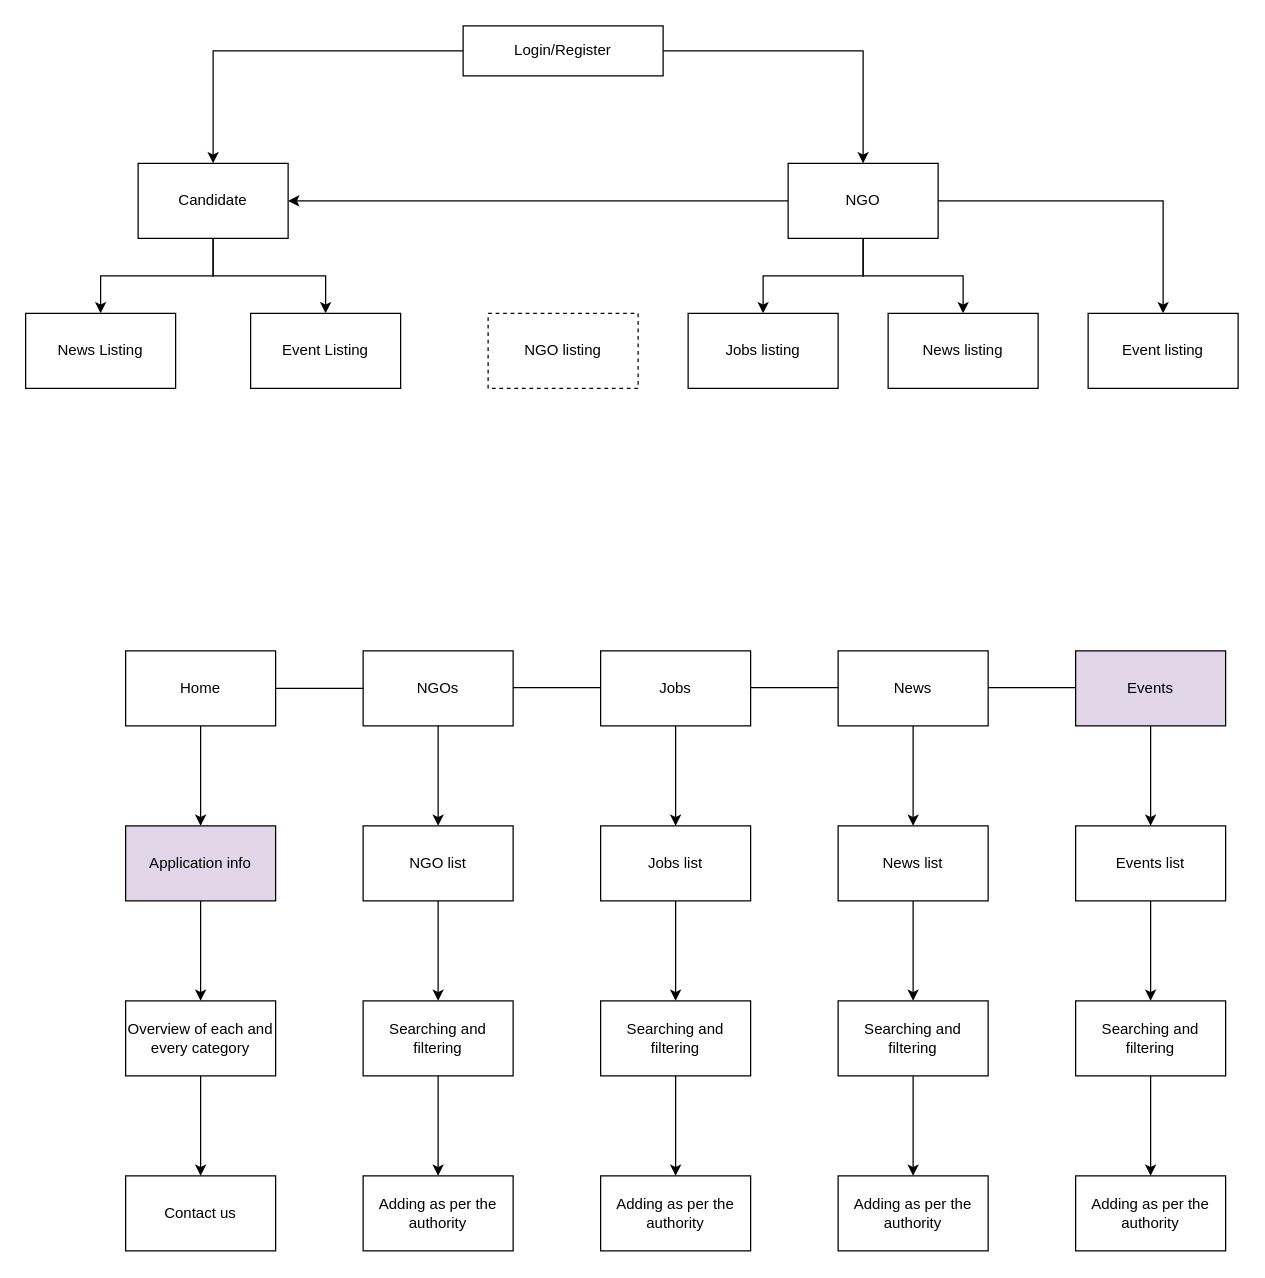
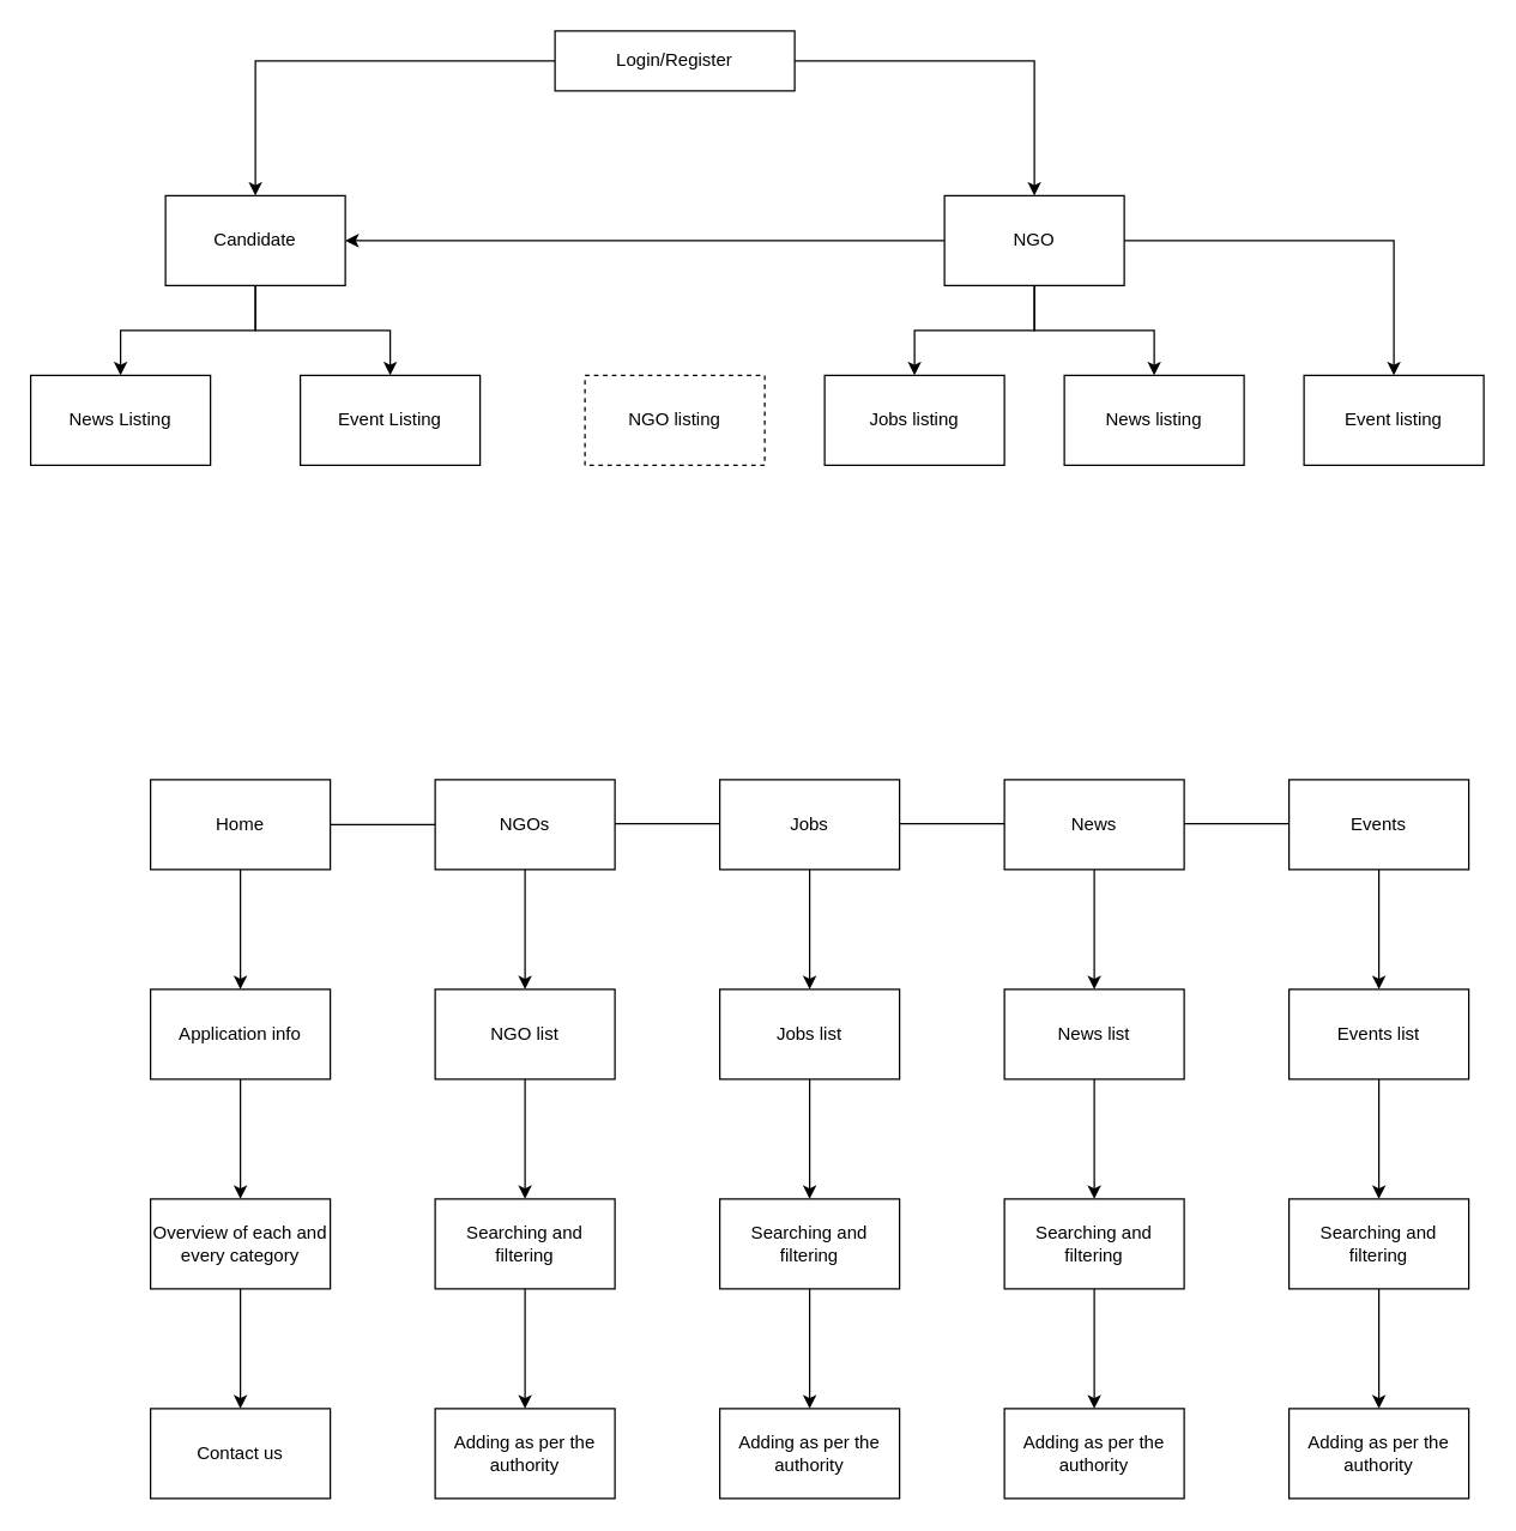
  <mxCell id="0" />
  <mxCell id="1" parent="0" />
  <mxCell id="2" style="edgeStyle=orthogonalEdgeStyle;rounded=0;orthogonalLoop=1;jettySize=auto;html=1;entryX=0.5;entryY=0;entryDx=0;entryDy=0;" edge="1" parent="1" source="4" target="12"><mxGeometry relative="1" as="geometry" /></mxCell>
  <mxCell id="3" style="edgeStyle=orthogonalEdgeStyle;rounded=0;orthogonalLoop=1;jettySize=auto;html=1;exitX=1;exitY=0.5;exitDx=0;exitDy=0;entryX=0.5;entryY=0;entryDx=0;entryDy=0;" edge="1" parent="1" source="4" target="9"><mxGeometry relative="1" as="geometry" /></mxCell>
  <mxCell id="4" value="Login/Register" style="rounded=0;whiteSpace=wrap;html=1;" vertex="1" parent="1"><mxGeometry x="370" y="20" width="160" height="40" as="geometry" /></mxCell>
  <mxCell id="5" style="edgeStyle=orthogonalEdgeStyle;rounded=0;orthogonalLoop=1;jettySize=auto;html=1;exitX=0;exitY=0.5;exitDx=0;exitDy=0;" edge="1" parent="1" source="9" target="12"><mxGeometry relative="1" as="geometry" /></mxCell>
  <mxCell id="6" style="edgeStyle=orthogonalEdgeStyle;rounded=0;orthogonalLoop=1;jettySize=auto;html=1;exitX=0.5;exitY=1;exitDx=0;exitDy=0;entryX=0.5;entryY=0;entryDx=0;entryDy=0;" edge="1" parent="1" source="9" target="16"><mxGeometry relative="1" as="geometry" /></mxCell>
  <mxCell id="7" style="edgeStyle=orthogonalEdgeStyle;rounded=0;orthogonalLoop=1;jettySize=auto;html=1;exitX=0.5;exitY=1;exitDx=0;exitDy=0;entryX=0.5;entryY=0;entryDx=0;entryDy=0;" edge="1" parent="1" source="9" target="17"><mxGeometry relative="1" as="geometry" /></mxCell>
  <mxCell id="8" style="edgeStyle=orthogonalEdgeStyle;rounded=0;orthogonalLoop=1;jettySize=auto;html=1;exitX=1;exitY=0.5;exitDx=0;exitDy=0;entryX=0.5;entryY=0;entryDx=0;entryDy=0;" edge="1" parent="1" source="9" target="18"><mxGeometry relative="1" as="geometry" /></mxCell>
  <mxCell id="9" value="NGO" style="rounded=0;whiteSpace=wrap;html=1;" vertex="1" parent="1"><mxGeometry x="630" y="130" width="120" height="60" as="geometry" /></mxCell>
  <mxCell id="10" style="edgeStyle=orthogonalEdgeStyle;rounded=0;orthogonalLoop=1;jettySize=auto;html=1;" edge="1" parent="1" source="12" target="13"><mxGeometry relative="1" as="geometry" /></mxCell>
  <mxCell id="11" style="edgeStyle=orthogonalEdgeStyle;rounded=0;orthogonalLoop=1;jettySize=auto;html=1;exitX=0.5;exitY=1;exitDx=0;exitDy=0;entryX=0.5;entryY=0;entryDx=0;entryDy=0;" edge="1" parent="1" source="12" target="14"><mxGeometry relative="1" as="geometry" /></mxCell>
  <mxCell id="12" value="Candidate" style="rounded=0;whiteSpace=wrap;html=1;" vertex="1" parent="1"><mxGeometry x="110" y="130" width="120" height="60" as="geometry" /></mxCell>
  <mxCell id="13" value="News Listing" style="rounded=0;whiteSpace=wrap;html=1;" vertex="1" parent="1"><mxGeometry x="20" y="250" width="120" height="60" as="geometry" /></mxCell>
  <mxCell id="14" value="Event Listing" style="rounded=0;whiteSpace=wrap;html=1;" vertex="1" parent="1"><mxGeometry x="200" y="250" width="120" height="60" as="geometry" /></mxCell>
  <mxCell id="15" value="NGO listing" style="rounded=0;whiteSpace=wrap;html=1;dashed=1;" vertex="1" parent="1"><mxGeometry x="390" y="250" width="120" height="60" as="geometry" /></mxCell>
  <mxCell id="16" value="Jobs listing" style="rounded=0;whiteSpace=wrap;html=1;" vertex="1" parent="1"><mxGeometry x="550" y="250" width="120" height="60" as="geometry" /></mxCell>
  <mxCell id="17" value="News listing" style="rounded=0;whiteSpace=wrap;html=1;" vertex="1" parent="1"><mxGeometry x="710" y="250" width="120" height="60" as="geometry" /></mxCell>
  <mxCell id="18" value="Event listing" style="rounded=0;whiteSpace=wrap;html=1;" vertex="1" parent="1"><mxGeometry x="870" y="250" width="120" height="60" as="geometry" /></mxCell>
  <mxCell id="19" value="" style="edgeStyle=orthogonalEdgeStyle;rounded=0;orthogonalLoop=1;jettySize=auto;html=1;" edge="1" parent="1" source="20" target="38"><mxGeometry relative="1" as="geometry" /></mxCell>
  <mxCell id="20" value="News" style="rounded=0;whiteSpace=wrap;html=1;" vertex="1" parent="1"><mxGeometry x="670" y="520" width="120" height="60" as="geometry" /></mxCell>
  <mxCell id="21" value="" style="edgeStyle=orthogonalEdgeStyle;rounded=0;orthogonalLoop=1;jettySize=auto;html=1;" edge="1" parent="1" source="22" target="36"><mxGeometry relative="1" as="geometry" /></mxCell>
  <mxCell id="22" value="Jobs" style="rounded=0;whiteSpace=wrap;html=1;" vertex="1" parent="1"><mxGeometry x="480" y="520" width="120" height="60" as="geometry" /></mxCell>
  <mxCell id="23" value="" style="edgeStyle=orthogonalEdgeStyle;rounded=0;orthogonalLoop=1;jettySize=auto;html=1;" edge="1" parent="1" source="24" target="32"><mxGeometry relative="1" as="geometry" /></mxCell>
  <mxCell id="24" value="NGOs" style="rounded=0;whiteSpace=wrap;html=1;" vertex="1" parent="1"><mxGeometry x="290" y="520" width="120" height="60" as="geometry" /></mxCell>
  <mxCell id="25" value="" style="edgeStyle=orthogonalEdgeStyle;rounded=0;orthogonalLoop=1;jettySize=auto;html=1;" edge="1" parent="1" source="26" target="30"><mxGeometry relative="1" as="geometry" /></mxCell>
  <mxCell id="26" value="Home" style="rounded=0;whiteSpace=wrap;html=1;" vertex="1" parent="1"><mxGeometry x="100" y="520" width="120" height="60" as="geometry" /></mxCell>
  <mxCell id="27" value="" style="edgeStyle=orthogonalEdgeStyle;rounded=0;orthogonalLoop=1;jettySize=auto;html=1;" edge="1" parent="1" source="28" target="40"><mxGeometry relative="1" as="geometry" /></mxCell>
- <mxCell id="28" value="Events" style="rounded=0;whiteSpace=wrap;html=1;fillColor=#e1d5e7;" vertex="1" parent="1"><mxGeometry x="860" y="520" width="120" height="60" as="geometry" /></mxCell>
+ <mxCell id="28" value="Events" style="rounded=0;whiteSpace=wrap;html=1;" vertex="1" parent="1"><mxGeometry x="860" y="520" width="120" height="60" as="geometry" /></mxCell>
  <mxCell id="29" value="" style="edgeStyle=orthogonalEdgeStyle;rounded=0;orthogonalLoop=1;jettySize=auto;html=1;" edge="1" parent="1" source="30" target="48"><mxGeometry relative="1" as="geometry" /></mxCell>
- <mxCell id="30" value="Application info" style="rounded=0;whiteSpace=wrap;html=1;fillColor=#e1d5e7;" vertex="1" parent="1"><mxGeometry x="100" y="660" width="120" height="60" as="geometry" /></mxCell>
+ <mxCell id="30" value="Application info" style="rounded=0;whiteSpace=wrap;html=1;" vertex="1" parent="1"><mxGeometry x="100" y="660" width="120" height="60" as="geometry" /></mxCell>
  <mxCell id="31" value="" style="edgeStyle=orthogonalEdgeStyle;rounded=0;orthogonalLoop=1;jettySize=auto;html=1;" edge="1" parent="1" source="32" target="34"><mxGeometry relative="1" as="geometry" /></mxCell>
  <mxCell id="32" value="NGO list" style="rounded=0;whiteSpace=wrap;html=1;" vertex="1" parent="1"><mxGeometry x="290" y="660" width="120" height="60" as="geometry" /></mxCell>
  <mxCell id="33" value="" style="edgeStyle=orthogonalEdgeStyle;rounded=0;orthogonalLoop=1;jettySize=auto;html=1;" edge="1" parent="1" source="34" target="54"><mxGeometry relative="1" as="geometry" /></mxCell>
  <mxCell id="34" value="Searching and filtering" style="rounded=0;whiteSpace=wrap;html=1;" vertex="1" parent="1"><mxGeometry x="290" y="800" width="120" height="60" as="geometry" /></mxCell>
  <mxCell id="35" value="" style="edgeStyle=orthogonalEdgeStyle;rounded=0;orthogonalLoop=1;jettySize=auto;html=1;" edge="1" parent="1" source="36" target="42"><mxGeometry relative="1" as="geometry" /></mxCell>
  <mxCell id="36" value="Jobs list" style="rounded=0;whiteSpace=wrap;html=1;" vertex="1" parent="1"><mxGeometry x="480" y="660" width="120" height="60" as="geometry" /></mxCell>
  <mxCell id="37" value="" style="edgeStyle=orthogonalEdgeStyle;rounded=0;orthogonalLoop=1;jettySize=auto;html=1;" edge="1" parent="1" source="38" target="44"><mxGeometry relative="1" as="geometry" /></mxCell>
  <mxCell id="38" value="News list" style="rounded=0;whiteSpace=wrap;html=1;" vertex="1" parent="1"><mxGeometry x="670" y="660" width="120" height="60" as="geometry" /></mxCell>
  <mxCell id="39" value="" style="edgeStyle=orthogonalEdgeStyle;rounded=0;orthogonalLoop=1;jettySize=auto;html=1;" edge="1" parent="1" source="40" target="46"><mxGeometry relative="1" as="geometry" /></mxCell>
  <mxCell id="40" value="Events list" style="rounded=0;whiteSpace=wrap;html=1;" vertex="1" parent="1"><mxGeometry x="860" y="660" width="120" height="60" as="geometry" /></mxCell>
  <mxCell id="41" style="edgeStyle=orthogonalEdgeStyle;rounded=0;orthogonalLoop=1;jettySize=auto;html=1;exitX=0.5;exitY=1;exitDx=0;exitDy=0;entryX=0.5;entryY=0;entryDx=0;entryDy=0;" edge="1" parent="1" source="42" target="57"><mxGeometry relative="1" as="geometry" /></mxCell>
  <mxCell id="42" value="Searching and filtering" style="rounded=0;whiteSpace=wrap;html=1;" vertex="1" parent="1"><mxGeometry x="480" y="800" width="120" height="60" as="geometry" /></mxCell>
  <mxCell id="43" style="edgeStyle=orthogonalEdgeStyle;rounded=0;orthogonalLoop=1;jettySize=auto;html=1;exitX=0.5;exitY=1;exitDx=0;exitDy=0;entryX=0.5;entryY=0;entryDx=0;entryDy=0;" edge="1" parent="1" source="44" target="55"><mxGeometry relative="1" as="geometry" /></mxCell>
  <mxCell id="44" value="Searching and filtering" style="rounded=0;whiteSpace=wrap;html=1;" vertex="1" parent="1"><mxGeometry x="670" y="800" width="120" height="60" as="geometry" /></mxCell>
  <mxCell id="45" style="edgeStyle=orthogonalEdgeStyle;rounded=0;orthogonalLoop=1;jettySize=auto;html=1;exitX=0.5;exitY=1;exitDx=0;exitDy=0;entryX=0.5;entryY=0;entryDx=0;entryDy=0;" edge="1" parent="1" source="46" target="56"><mxGeometry relative="1" as="geometry" /></mxCell>
  <mxCell id="46" value="Searching and filtering" style="rounded=0;whiteSpace=wrap;html=1;" vertex="1" parent="1"><mxGeometry x="860" y="800" width="120" height="60" as="geometry" /></mxCell>
  <mxCell id="47" value="" style="edgeStyle=orthogonalEdgeStyle;rounded=0;orthogonalLoop=1;jettySize=auto;html=1;" edge="1" parent="1" source="48" target="49"><mxGeometry relative="1" as="geometry" /></mxCell>
  <mxCell id="48" value="Overview of each and every category" style="rounded=0;whiteSpace=wrap;html=1;" vertex="1" parent="1"><mxGeometry x="100" y="800" width="120" height="60" as="geometry" /></mxCell>
  <mxCell id="49" value="Contact us" style="rounded=0;whiteSpace=wrap;html=1;" vertex="1" parent="1"><mxGeometry x="100" y="940" width="120" height="60" as="geometry" /></mxCell>
  <mxCell id="50" value="" style="endArrow=none;html=1;rounded=0;exitX=1;exitY=0.5;exitDx=0;exitDy=0;entryX=0;entryY=0.5;entryDx=0;entryDy=0;" edge="1" parent="1" source="26" target="24"><mxGeometry width="50" height="50" relative="1" as="geometry"><mxPoint x="410" y="770" as="sourcePoint" /><mxPoint x="460" y="720" as="targetPoint" /></mxGeometry></mxCell>
  <mxCell id="51" value="" style="endArrow=none;html=1;rounded=0;exitX=1;exitY=0.5;exitDx=0;exitDy=0;entryX=0;entryY=0.5;entryDx=0;entryDy=0;" edge="1" parent="1"><mxGeometry width="50" height="50" relative="1" as="geometry"><mxPoint x="410" y="549.44" as="sourcePoint" /><mxPoint x="480" y="549.44" as="targetPoint" /><Array as="points"><mxPoint x="440" y="549.44" /></Array></mxGeometry></mxCell>
  <mxCell id="52" value="" style="endArrow=none;html=1;rounded=0;exitX=1;exitY=0.5;exitDx=0;exitDy=0;entryX=0;entryY=0.5;entryDx=0;entryDy=0;" edge="1" parent="1"><mxGeometry width="50" height="50" relative="1" as="geometry"><mxPoint x="600" y="549.44" as="sourcePoint" /><mxPoint x="670" y="549.44" as="targetPoint" /></mxGeometry></mxCell>
  <mxCell id="53" value="" style="endArrow=none;html=1;rounded=0;exitX=1;exitY=0.5;exitDx=0;exitDy=0;entryX=0;entryY=0.5;entryDx=0;entryDy=0;" edge="1" parent="1"><mxGeometry width="50" height="50" relative="1" as="geometry"><mxPoint x="790" y="549.44" as="sourcePoint" /><mxPoint x="860" y="549.44" as="targetPoint" /></mxGeometry></mxCell>
  <mxCell id="54" value="Adding as per the authority" style="rounded=0;whiteSpace=wrap;html=1;" vertex="1" parent="1"><mxGeometry x="290" y="940" width="120" height="60" as="geometry" /></mxCell>
  <mxCell id="55" value="Adding as per the authority" style="rounded=0;whiteSpace=wrap;html=1;" vertex="1" parent="1"><mxGeometry x="670" y="940" width="120" height="60" as="geometry" /></mxCell>
  <mxCell id="56" value="Adding as per the authority" style="rounded=0;whiteSpace=wrap;html=1;" vertex="1" parent="1"><mxGeometry x="860" y="940" width="120" height="60" as="geometry" /></mxCell>
  <mxCell id="57" value="Adding as per the authority" style="rounded=0;whiteSpace=wrap;html=1;" vertex="1" parent="1"><mxGeometry x="480" y="940" width="120" height="60" as="geometry" /></mxCell>
